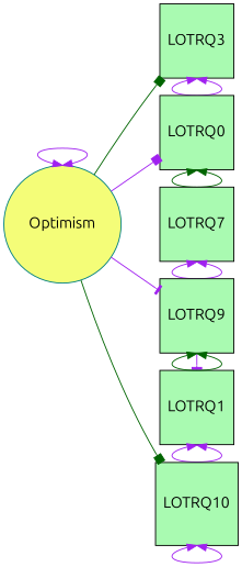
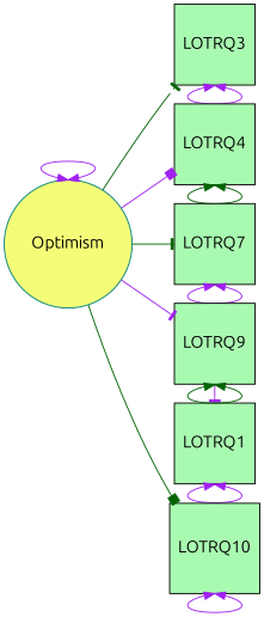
  digraph {
    fontname=Ubuntu
    rankdir=LR
    node [color=black fillcolor="#a9fab1" fontname=Ubuntu fontsize=16 shape=square style=filled]
    edge [color=purple dir=both fontname=Ubuntu]
    LOTRQ1 [height=0.5 width=0.5]
    LOTRQ3 [height=0.5 width=0.5]
-   LOTRQ4 [height=0.5 width=0.5 label=LOTRQ0]
+   LOTRQ4 [height=0.5 width=0.5]
    LOTRQ7 [height=0.5 width=0.5]
    LOTRQ9 [height=0.5 width=0.5]
    LOTRQ10 [height=0.5 width=0.5]
    Optimism [color=teal fillcolor="#f4fd78" shape=circle]
    subgraph sub_1 {
      rank=max
      LOTRQ1
      LOTRQ3
      LOTRQ4
      LOTRQ7
      LOTRQ9
      LOTRQ10
    }
    LOTRQ1 -> LOTRQ1 [headport=s tailport=s]
    LOTRQ3 -> LOTRQ3 [headport=s tailport=s]
    LOTRQ4 -> LOTRQ4 [color=darkgreen headport=s tailport=s]
    LOTRQ7 -> LOTRQ7 [headport=s tailport=s]
    LOTRQ9 -> LOTRQ1 [arrowhead=tee dir=forward]
    LOTRQ9 -> LOTRQ9 [color=darkgreen headport=s tailport=s]
    LOTRQ10 -> LOTRQ10 [headport=s tailport=s]
-   Optimism -> LOTRQ3 [arrowhead=box color=darkgreen dir=forward]
+   Optimism -> LOTRQ3 [arrowhead=tee color=darkgreen dir=forward]
    Optimism -> LOTRQ4 [arrowhead=box dir=forward]
+   Optimism -> LOTRQ7 [arrowhead=tee color=darkgreen dir=forward]
    Optimism -> LOTRQ9 [arrowhead=tee dir=forward]
    Optimism -> LOTRQ10 [arrowhead=box color=darkgreen dir=forward]
    Optimism -> Optimism [headport=n tailport=n]
  }
